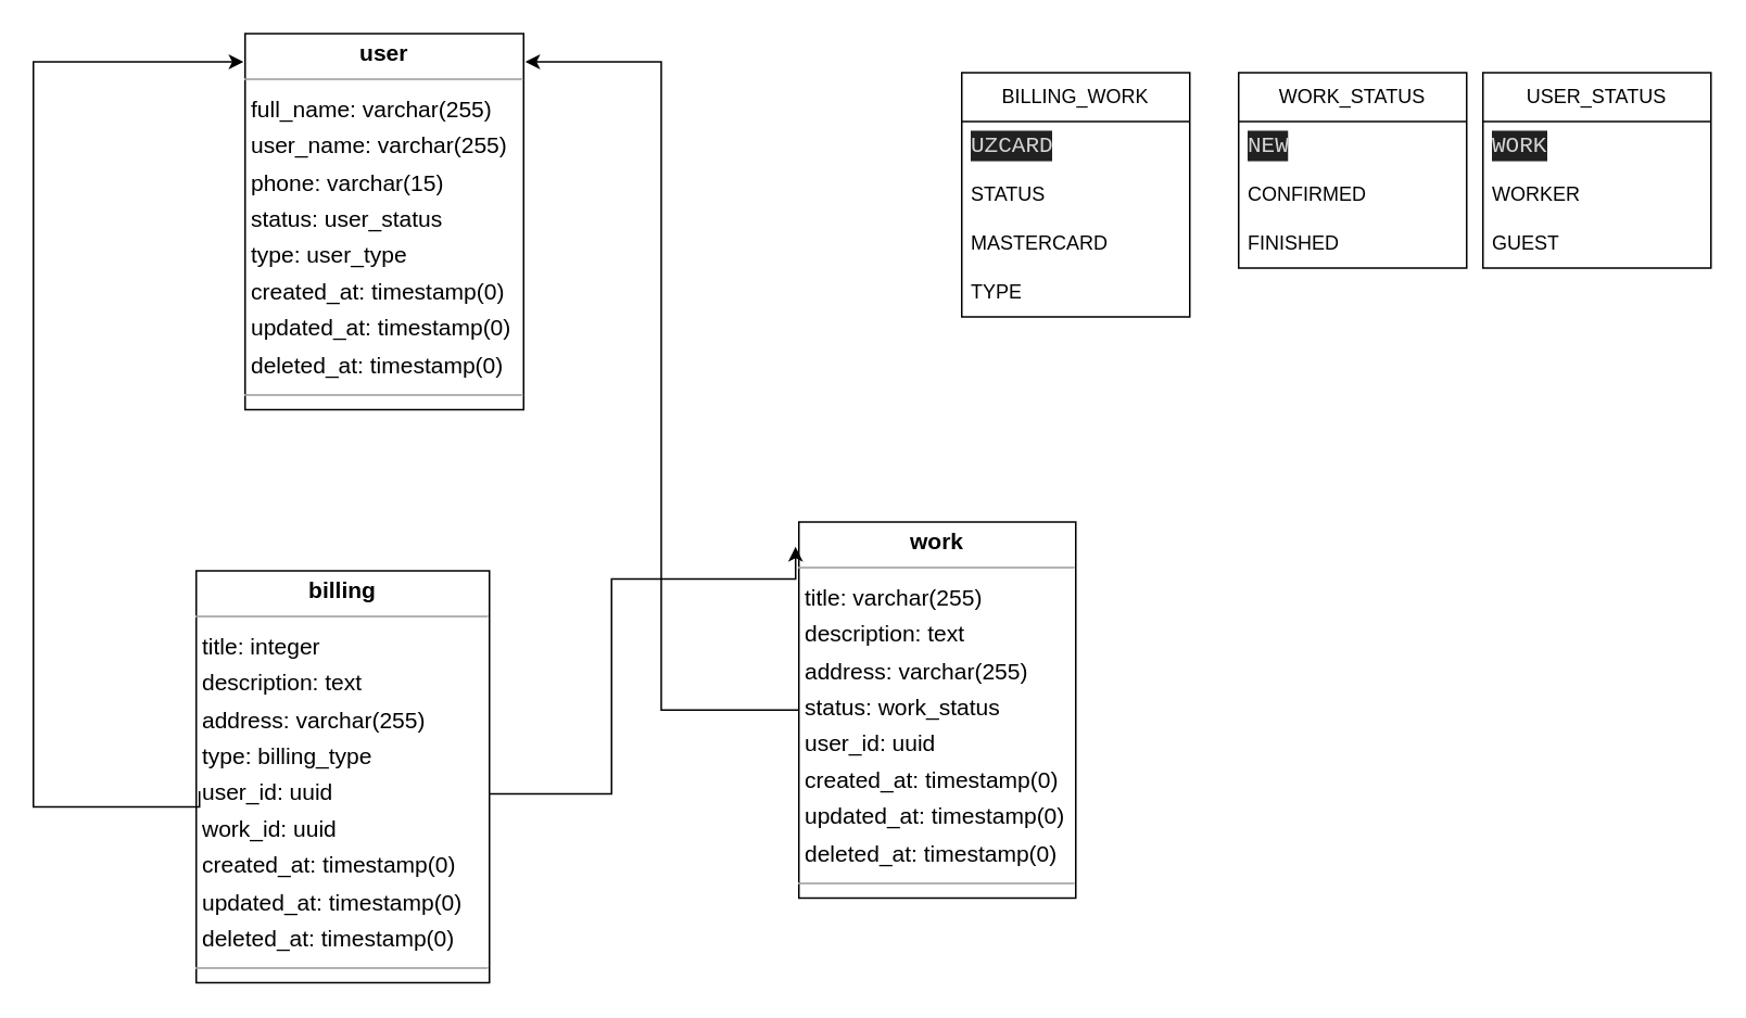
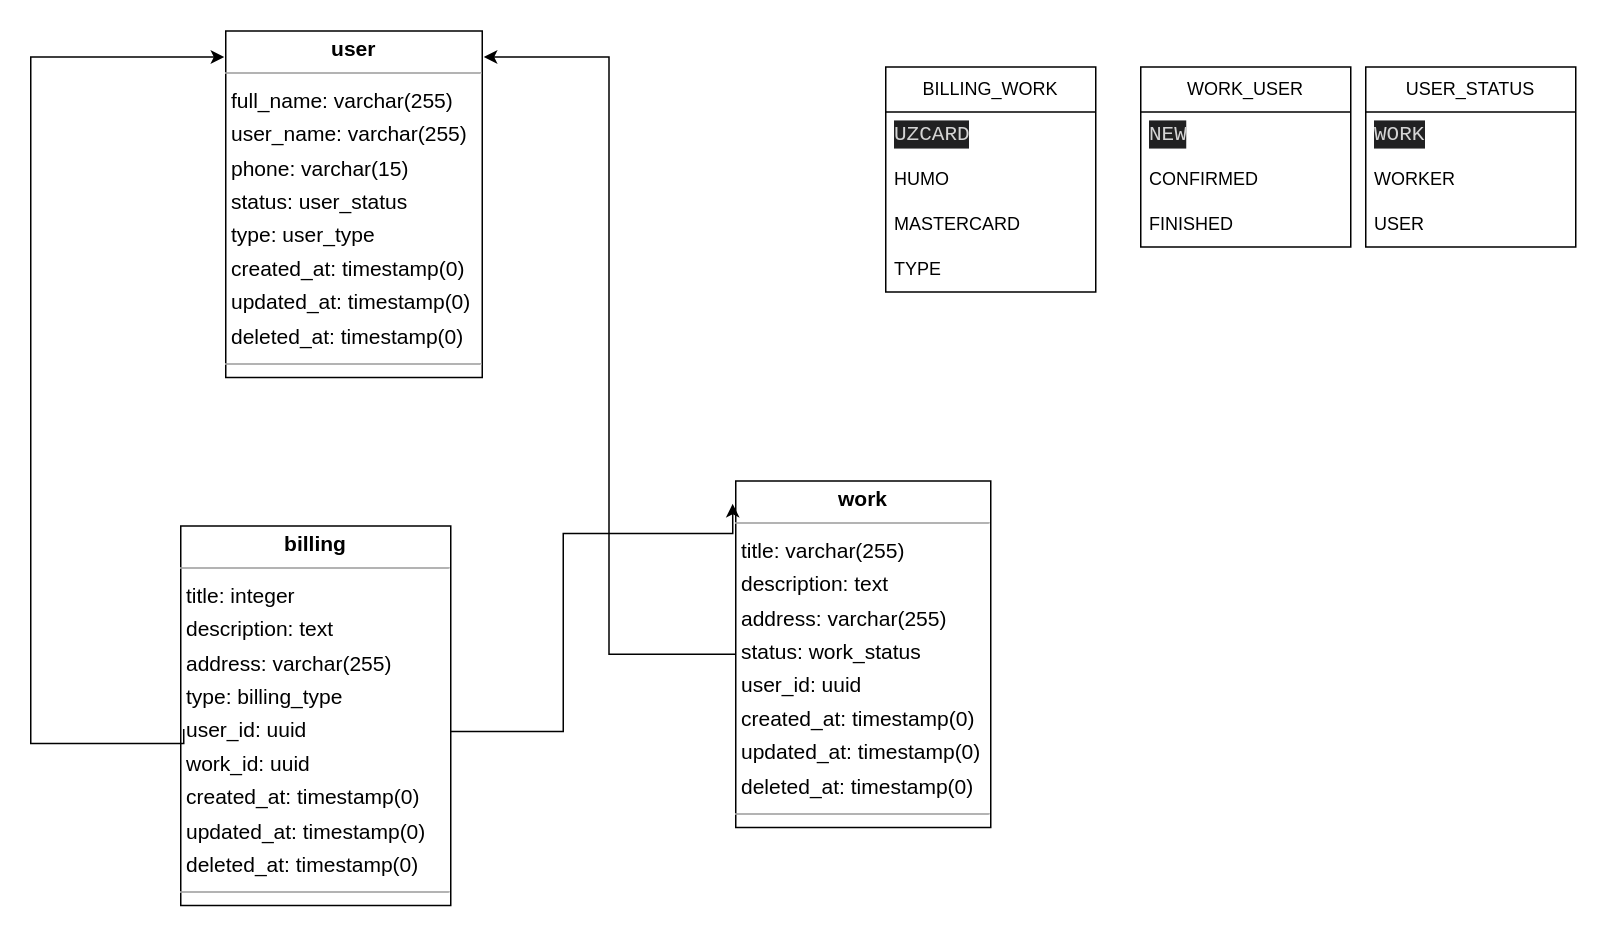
  <mxCell id="0" />
  <mxCell id="1" parent="0" />
  <mxCell id="2" value="&lt;p style=&quot;margin:0px;margin-top:4px;text-align:center;&quot;&gt;&lt;b&gt;billing&lt;/b&gt;&lt;/p&gt;&lt;hr size=&quot;1&quot;/&gt;&lt;p style=&quot;margin:0 0 0 4px;line-height:1.6;&quot;&gt; title: integer&lt;br/&gt; description: text&lt;br/&gt; address: varchar(255)&lt;br/&gt; type: billing_type&lt;br/&gt; user_id: uuid&lt;br/&gt; work_id: uuid&lt;br/&gt; created_at: timestamp(0)&lt;br/&gt; updated_at: timestamp(0)&lt;br/&gt; deleted_at: timestamp(0)&lt;/p&gt;&lt;hr size=&quot;1&quot;/&gt;&lt;p style=&quot;margin:0 0 0 4px;line-height:1.6;&quot;&gt; id: uuid&lt;/p&gt;" style="verticalAlign=top;align=left;overflow=fill;fontSize=14;fontFamily=Helvetica;html=1;rounded=0;shadow=0;comic=0;labelBackgroundColor=none;strokeWidth=1;" parent="1" vertex="1"><mxGeometry x="120" y="350" width="180" height="253" as="geometry" /></mxCell>
  <mxCell id="3" value="&lt;p style=&quot;margin:0px;margin-top:4px;text-align:center;&quot;&gt;&lt;b&gt;user&lt;/b&gt;&lt;/p&gt;&lt;hr size=&quot;1&quot;/&gt;&lt;p style=&quot;margin:0 0 0 4px;line-height:1.6;&quot;&gt; full_name: varchar(255)&lt;br/&gt; user_name: varchar(255)&lt;br/&gt; phone: varchar(15)&lt;br/&gt; status: user_status&lt;br/&gt; type: user_type&lt;br/&gt; created_at: timestamp(0)&lt;br/&gt; updated_at: timestamp(0)&lt;br/&gt; deleted_at: timestamp(0)&lt;/p&gt;&lt;hr size=&quot;1&quot;/&gt;&lt;p style=&quot;margin:0 0 0 4px;line-height:1.6;&quot;&gt; id: uuid&lt;/p&gt;" style="verticalAlign=top;align=left;overflow=fill;fontSize=14;fontFamily=Helvetica;html=1;rounded=0;shadow=0;comic=0;labelBackgroundColor=none;strokeWidth=1;" parent="1" vertex="1"><mxGeometry x="150" y="20" width="171" height="231" as="geometry" /></mxCell>
  <mxCell id="4" value="&lt;p style=&quot;margin:0px;margin-top:4px;text-align:center;&quot;&gt;&lt;b&gt;work&lt;/b&gt;&lt;/p&gt;&lt;hr size=&quot;1&quot;/&gt;&lt;p style=&quot;margin:0 0 0 4px;line-height:1.6;&quot;&gt; title: varchar(255)&lt;br/&gt; description: text&lt;br/&gt; address: varchar(255)&lt;br/&gt; status: work_status&lt;br/&gt; user_id: uuid&lt;br/&gt; created_at: timestamp(0)&lt;br/&gt; updated_at: timestamp(0)&lt;br/&gt; deleted_at: timestamp(0)&lt;/p&gt;&lt;hr size=&quot;1&quot;/&gt;&lt;p style=&quot;margin:0 0 0 4px;line-height:1.6;&quot;&gt; id: uuid&lt;/p&gt;" style="verticalAlign=top;align=left;overflow=fill;fontSize=14;fontFamily=Helvetica;html=1;rounded=0;shadow=0;comic=0;labelBackgroundColor=none;strokeWidth=1;" parent="1" vertex="1"><mxGeometry x="490" y="320" width="170" height="231" as="geometry" /></mxCell>
  <mxCell id="5" value="BILLING_WORK" style="swimlane;fontStyle=0;childLayout=stackLayout;horizontal=1;startSize=30;horizontalStack=0;resizeParent=1;resizeParentMax=0;resizeLast=0;collapsible=1;marginBottom=0;whiteSpace=wrap;html=1;" vertex="1" parent="1"><mxGeometry x="590" y="44" width="140" height="150" as="geometry" /></mxCell>
  <mxCell id="6" value="&lt;div style=&quot;color: rgb(212, 212, 212); background-color: rgb(33, 33, 34); font-family: Consolas, &amp;quot;Courier New&amp;quot;, monospace; font-size: 14px; line-height: 19px;&quot;&gt;UZCARD&lt;/div&gt;" style="text;strokeColor=none;fillColor=none;align=left;verticalAlign=middle;spacingLeft=4;spacingRight=4;overflow=hidden;points=[[0,0.5],[1,0.5]];portConstraint=eastwest;rotatable=0;whiteSpace=wrap;html=1;" vertex="1" parent="5"><mxGeometry y="30" width="140" height="30" as="geometry" /></mxCell>
- <mxCell id="7" value="STATUS" style="text;strokeColor=none;fillColor=none;align=left;verticalAlign=middle;spacingLeft=4;spacingRight=4;overflow=hidden;points=[[0,0.5],[1,0.5]];portConstraint=eastwest;rotatable=0;whiteSpace=wrap;html=1;" vertex="1" parent="5"><mxGeometry y="60" width="140" height="30" as="geometry" /></mxCell>
+ <mxCell id="7" value="HUMO" style="text;strokeColor=none;fillColor=none;align=left;verticalAlign=middle;spacingLeft=4;spacingRight=4;overflow=hidden;points=[[0,0.5],[1,0.5]];portConstraint=eastwest;rotatable=0;whiteSpace=wrap;html=1;" vertex="1" parent="5"><mxGeometry y="60" width="140" height="30" as="geometry" /></mxCell>
  <mxCell id="8" value="MASTERCARD" style="text;strokeColor=none;fillColor=none;align=left;verticalAlign=middle;spacingLeft=4;spacingRight=4;overflow=hidden;points=[[0,0.5],[1,0.5]];portConstraint=eastwest;rotatable=0;whiteSpace=wrap;html=1;" vertex="1" parent="5"><mxGeometry y="90" width="140" height="30" as="geometry" /></mxCell>
  <mxCell id="9" value="TYPE" style="text;strokeColor=none;fillColor=none;align=left;verticalAlign=middle;spacingLeft=4;spacingRight=4;overflow=hidden;points=[[0,0.5],[1,0.5]];portConstraint=eastwest;rotatable=0;whiteSpace=wrap;html=1;" vertex="1" parent="5"><mxGeometry y="120" width="140" height="30" as="geometry" /></mxCell>
- <mxCell id="10" value="WORK_STATUS" style="swimlane;fontStyle=0;childLayout=stackLayout;horizontal=1;startSize=30;horizontalStack=0;resizeParent=1;resizeParentMax=0;resizeLast=0;collapsible=1;marginBottom=0;whiteSpace=wrap;html=1;" vertex="1" parent="1"><mxGeometry x="760" y="44" width="140" height="120" as="geometry" /></mxCell>
+ <mxCell id="10" value="WORK_USER" style="swimlane;fontStyle=0;childLayout=stackLayout;horizontal=1;startSize=30;horizontalStack=0;resizeParent=1;resizeParentMax=0;resizeLast=0;collapsible=1;marginBottom=0;whiteSpace=wrap;html=1;" vertex="1" parent="1"><mxGeometry x="760" y="44" width="140" height="120" as="geometry" /></mxCell>
  <mxCell id="11" value="&lt;div style=&quot;color: rgb(212, 212, 212); background-color: rgb(33, 33, 34); font-family: Consolas, &amp;quot;Courier New&amp;quot;, monospace; font-size: 14px; line-height: 19px;&quot;&gt;NEW&lt;/div&gt;" style="text;strokeColor=none;fillColor=none;align=left;verticalAlign=middle;spacingLeft=4;spacingRight=4;overflow=hidden;points=[[0,0.5],[1,0.5]];portConstraint=eastwest;rotatable=0;whiteSpace=wrap;html=1;" vertex="1" parent="10"><mxGeometry y="30" width="140" height="30" as="geometry" /></mxCell>
  <mxCell id="12" value="CONFIRMED" style="text;strokeColor=none;fillColor=none;align=left;verticalAlign=middle;spacingLeft=4;spacingRight=4;overflow=hidden;points=[[0,0.5],[1,0.5]];portConstraint=eastwest;rotatable=0;whiteSpace=wrap;html=1;" vertex="1" parent="10"><mxGeometry y="60" width="140" height="30" as="geometry" /></mxCell>
  <mxCell id="13" value="FINISHED" style="text;strokeColor=none;fillColor=none;align=left;verticalAlign=middle;spacingLeft=4;spacingRight=4;overflow=hidden;points=[[0,0.5],[1,0.5]];portConstraint=eastwest;rotatable=0;whiteSpace=wrap;html=1;" vertex="1" parent="10"><mxGeometry y="90" width="140" height="30" as="geometry" /></mxCell>
  <mxCell id="14" value="USER_STATUS" style="swimlane;fontStyle=0;childLayout=stackLayout;horizontal=1;startSize=30;horizontalStack=0;resizeParent=1;resizeParentMax=0;resizeLast=0;collapsible=1;marginBottom=0;whiteSpace=wrap;html=1;" vertex="1" parent="1"><mxGeometry x="910" y="44" width="140" height="120" as="geometry" /></mxCell>
  <mxCell id="15" value="&lt;div style=&quot;color: rgb(212, 212, 212); background-color: rgb(33, 33, 34); font-family: Consolas, &amp;quot;Courier New&amp;quot;, monospace; font-size: 14px; line-height: 19px;&quot;&gt;WORK&lt;/div&gt;" style="text;strokeColor=none;fillColor=none;align=left;verticalAlign=middle;spacingLeft=4;spacingRight=4;overflow=hidden;points=[[0,0.5],[1,0.5]];portConstraint=eastwest;rotatable=0;whiteSpace=wrap;html=1;" vertex="1" parent="14"><mxGeometry y="30" width="140" height="30" as="geometry" /></mxCell>
  <mxCell id="16" value="WORKER" style="text;strokeColor=none;fillColor=none;align=left;verticalAlign=middle;spacingLeft=4;spacingRight=4;overflow=hidden;points=[[0,0.5],[1,0.5]];portConstraint=eastwest;rotatable=0;whiteSpace=wrap;html=1;" vertex="1" parent="14"><mxGeometry y="60" width="140" height="30" as="geometry" /></mxCell>
- <mxCell id="17" value="GUEST" style="text;strokeColor=none;fillColor=none;align=left;verticalAlign=middle;spacingLeft=4;spacingRight=4;overflow=hidden;points=[[0,0.5],[1,0.5]];portConstraint=eastwest;rotatable=0;whiteSpace=wrap;html=1;" vertex="1" parent="14"><mxGeometry y="90" width="140" height="30" as="geometry" /></mxCell>
+ <mxCell id="17" value="USER" style="text;strokeColor=none;fillColor=none;align=left;verticalAlign=middle;spacingLeft=4;spacingRight=4;overflow=hidden;points=[[0,0.5],[1,0.5]];portConstraint=eastwest;rotatable=0;whiteSpace=wrap;html=1;" vertex="1" parent="14"><mxGeometry y="90" width="140" height="30" as="geometry" /></mxCell>
  <mxCell id="18" style="edgeStyle=orthogonalEdgeStyle;rounded=0;orthogonalLoop=1;jettySize=auto;html=1;entryX=-0.012;entryY=0.066;entryDx=0;entryDy=0;entryPerimeter=0;" edge="1" parent="1" source="2" target="4"><mxGeometry relative="1" as="geometry"><Array as="points"><mxPoint x="375" y="487" /><mxPoint x="375" y="355" /></Array></mxGeometry></mxCell>
  <mxCell id="19" style="edgeStyle=orthogonalEdgeStyle;rounded=0;orthogonalLoop=1;jettySize=auto;html=1;entryX=1.006;entryY=0.075;entryDx=0;entryDy=0;entryPerimeter=0;" edge="1" parent="1" source="4" target="3"><mxGeometry relative="1" as="geometry" /></mxCell>
  <mxCell id="20" style="edgeStyle=orthogonalEdgeStyle;rounded=0;orthogonalLoop=1;jettySize=auto;html=1;entryX=-0.006;entryY=0.075;entryDx=0;entryDy=0;entryPerimeter=0;exitX=0.011;exitY=0.535;exitDx=0;exitDy=0;exitPerimeter=0;" edge="1" parent="1" source="2" target="3"><mxGeometry relative="1" as="geometry"><Array as="points"><mxPoint x="20" y="495" /><mxPoint x="20" y="37" /></Array></mxGeometry></mxCell>
